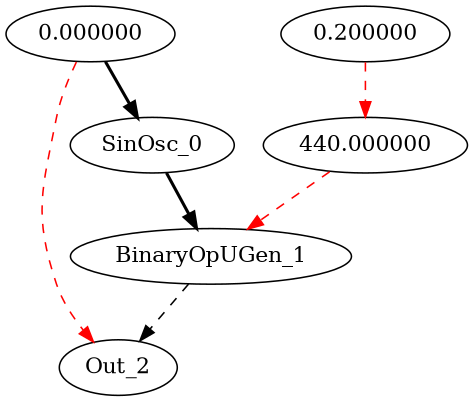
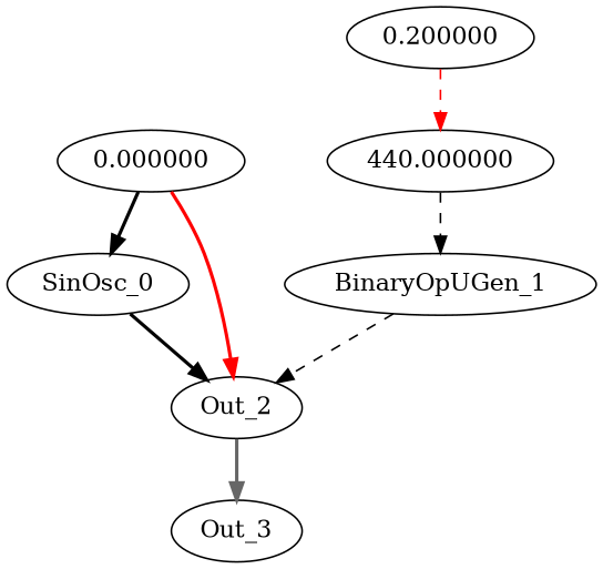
  digraph {
    edge [color=black style=dashed]
    0.000000
    440.000000
    0.200000
    SinOsc_0
    n5 [label=Out_2]
    BinaryOpUGen_1
+   Out_3
    subgraph sub_1 {
      0.000000
    }
    subgraph sub_2 {
      440.000000
    }
    subgraph sub_3 {
      0.000000
      0.200000
    }
    0.000000 -> SinOsc_0 [style=bold]
-   0.000000 -> n5 [color=red]
-   440.000000 -> BinaryOpUGen_1 [color=red]
+   0.000000 -> n5 [color=red style=bold]
+   440.000000 -> BinaryOpUGen_1
    0.200000 -> 440.000000 [color=red]
-   SinOsc_0 -> BinaryOpUGen_1 [style=bold]
+   SinOsc_0 -> n5 [style=bold]
+   n5 -> Out_3 [color=gray40 style=bold]
    BinaryOpUGen_1 -> n5
  }
